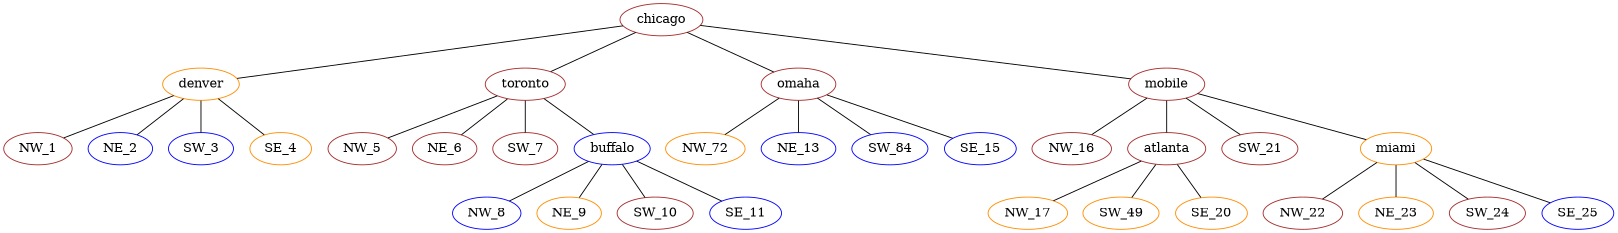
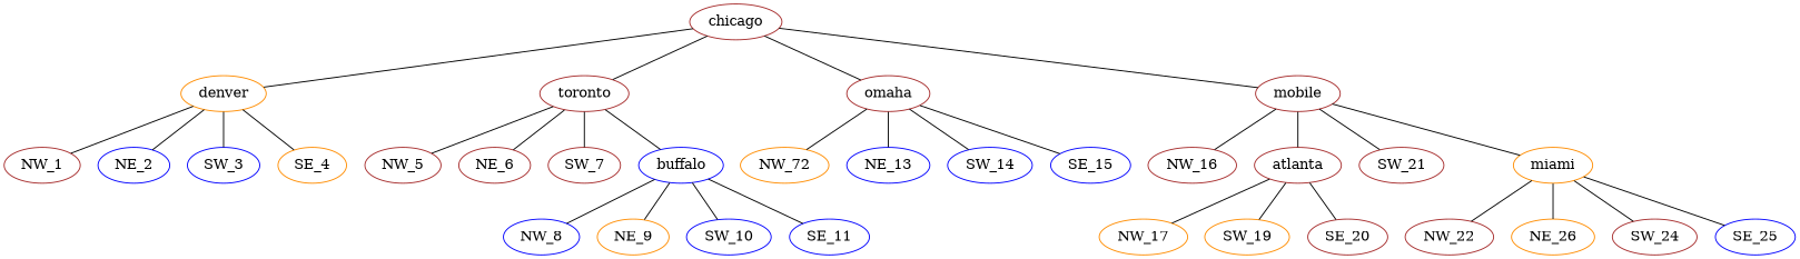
  graph {
    node [color=brown]
    denver [color=darkorange]
    chicago
    toronto
    omaha
    mobile
    NW_1
    NE_2 [color=blue]
    SW_3 [color=blue]
    SE_4 [color=darkorange]
    NW_5
    NE_6
    SW_7
    buffalo [color=blue]
    n14 [color=darkorange label=NW_72]
    NE_13 [color=blue]
-   SW_14 [color=blue label=SW_84]
+   SW_14 [color=blue]
    SE_15 [color=blue]
    NW_16
    atlanta
    SW_21
    miami [color=darkorange]
    NW_8 [color=blue]
    NE_9 [color=darkorange]
-   SW_10
+   SW_10 [color=blue]
    SE_11 [color=blue]
    NW_17 [color=darkorange]
-   SW_19 [color=darkorange label=SW_49]
-   SE_20 [color=darkorange]
+   SW_19 [color=darkorange]
+   SE_20
    NW_22
-   NE_23 [color=darkorange]
+   NE_23 [color=darkorange label=NE_26]
    SW_24
    SE_25 [color=blue]
    denver -- NW_1
    denver -- NE_2
    denver -- SW_3
    denver -- SE_4
    chicago -- denver
    chicago -- toronto
    chicago -- omaha
    chicago -- mobile
    toronto -- NW_5
    toronto -- NE_6
    toronto -- SW_7
    toronto -- buffalo
    omaha -- n14
    omaha -- NE_13
    omaha -- SW_14
    omaha -- SE_15
    mobile -- NW_16
    mobile -- atlanta
    mobile -- SW_21
    mobile -- miami
    buffalo -- NW_8
    buffalo -- NE_9
    buffalo -- SW_10
    buffalo -- SE_11
    atlanta -- NW_17
    atlanta -- SW_19
    atlanta -- SE_20
    miami -- NW_22
    miami -- NE_23
    miami -- SW_24
    miami -- SE_25
  }
